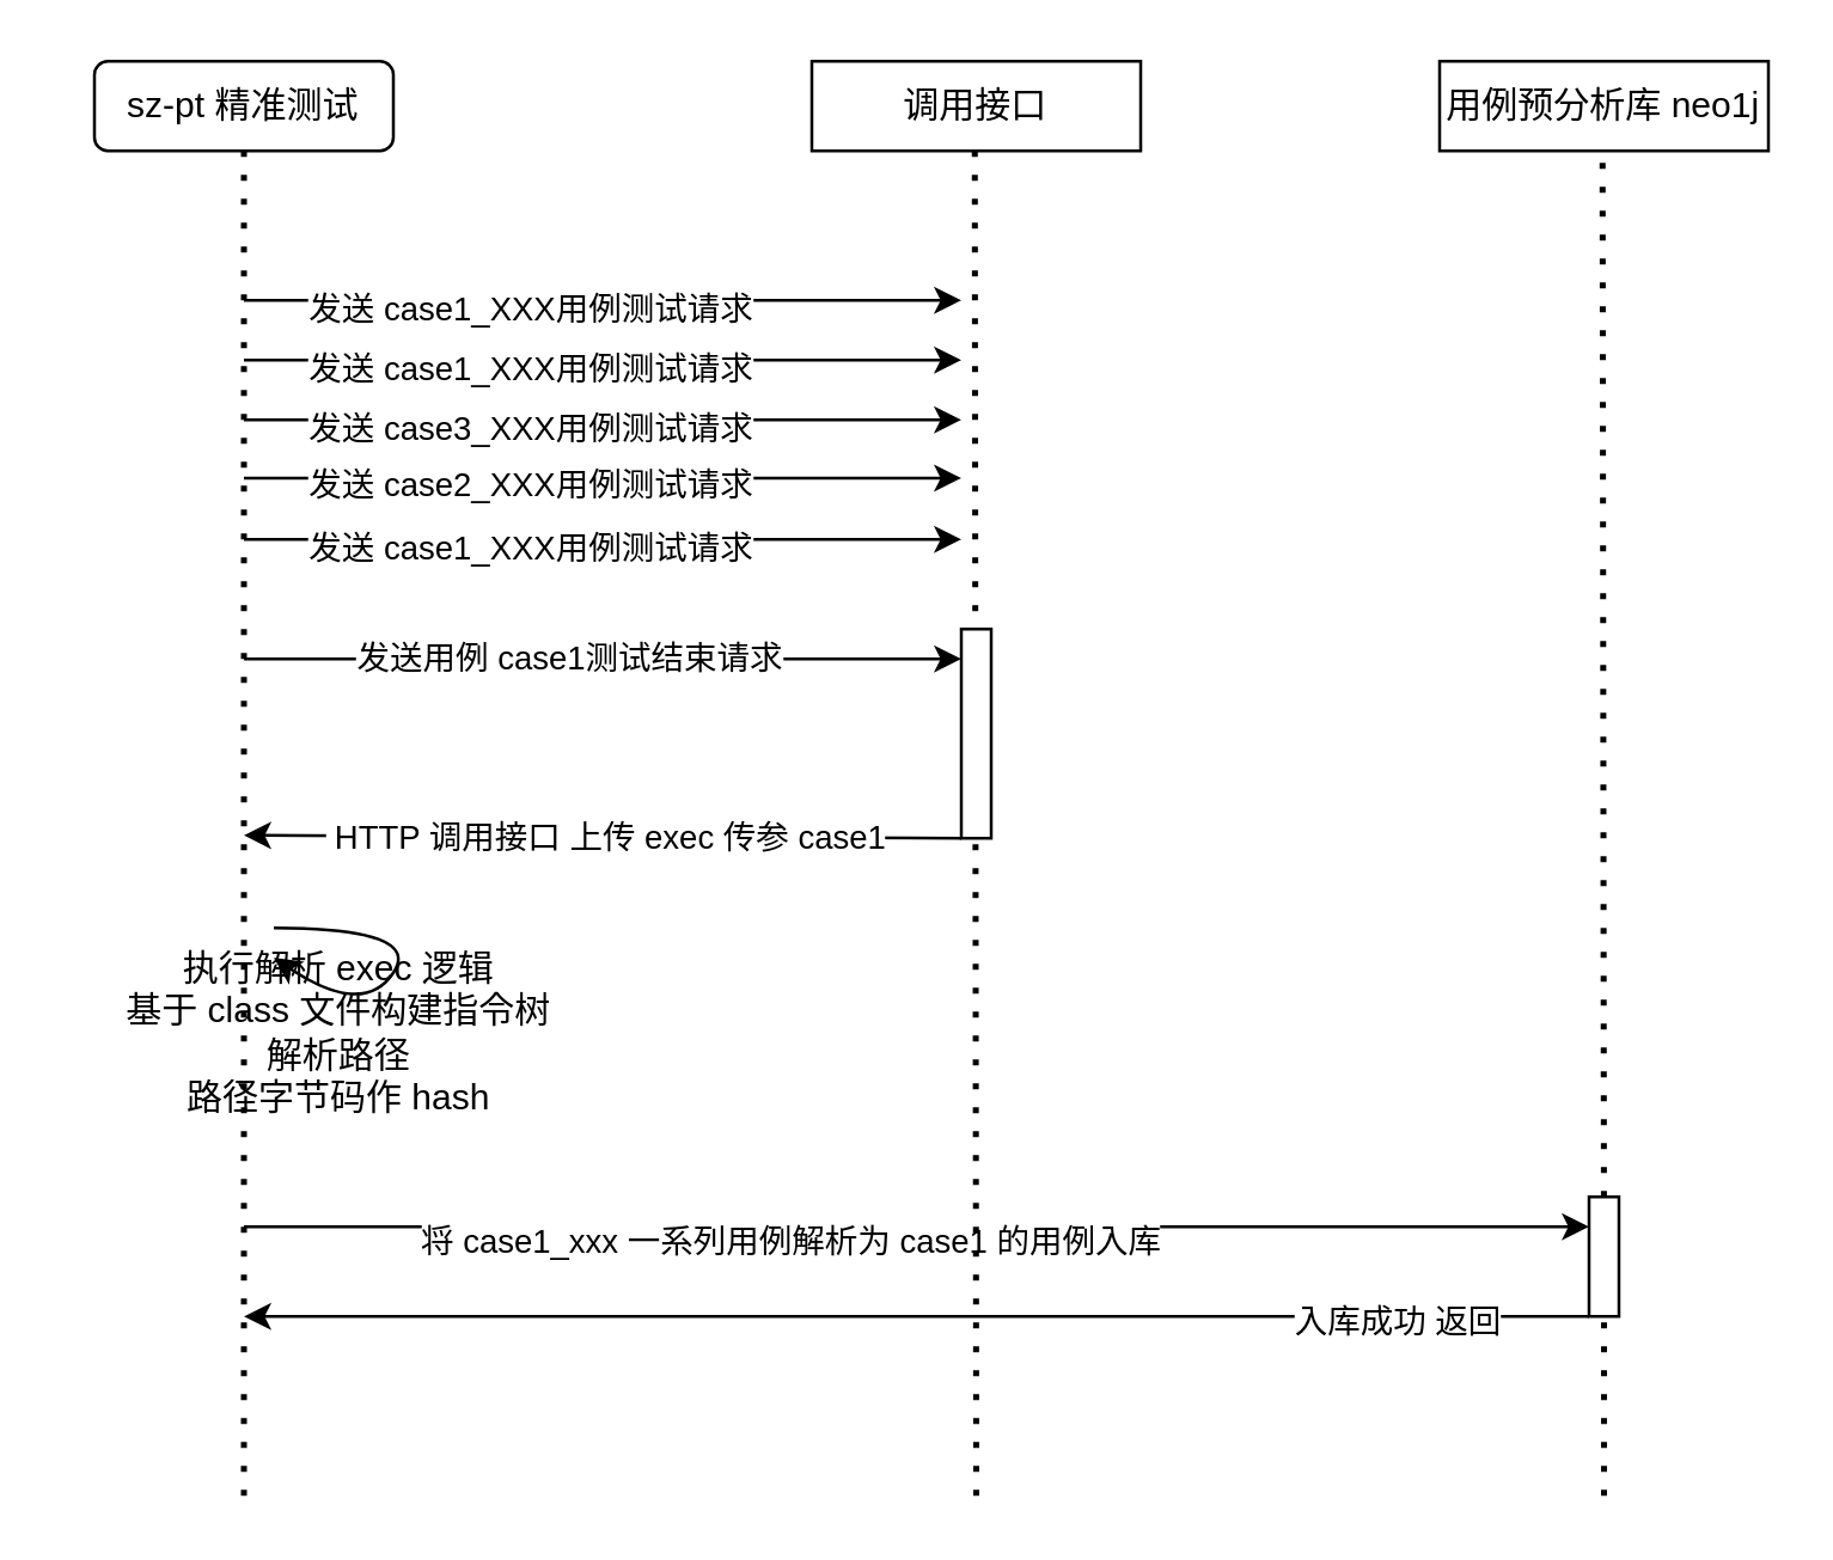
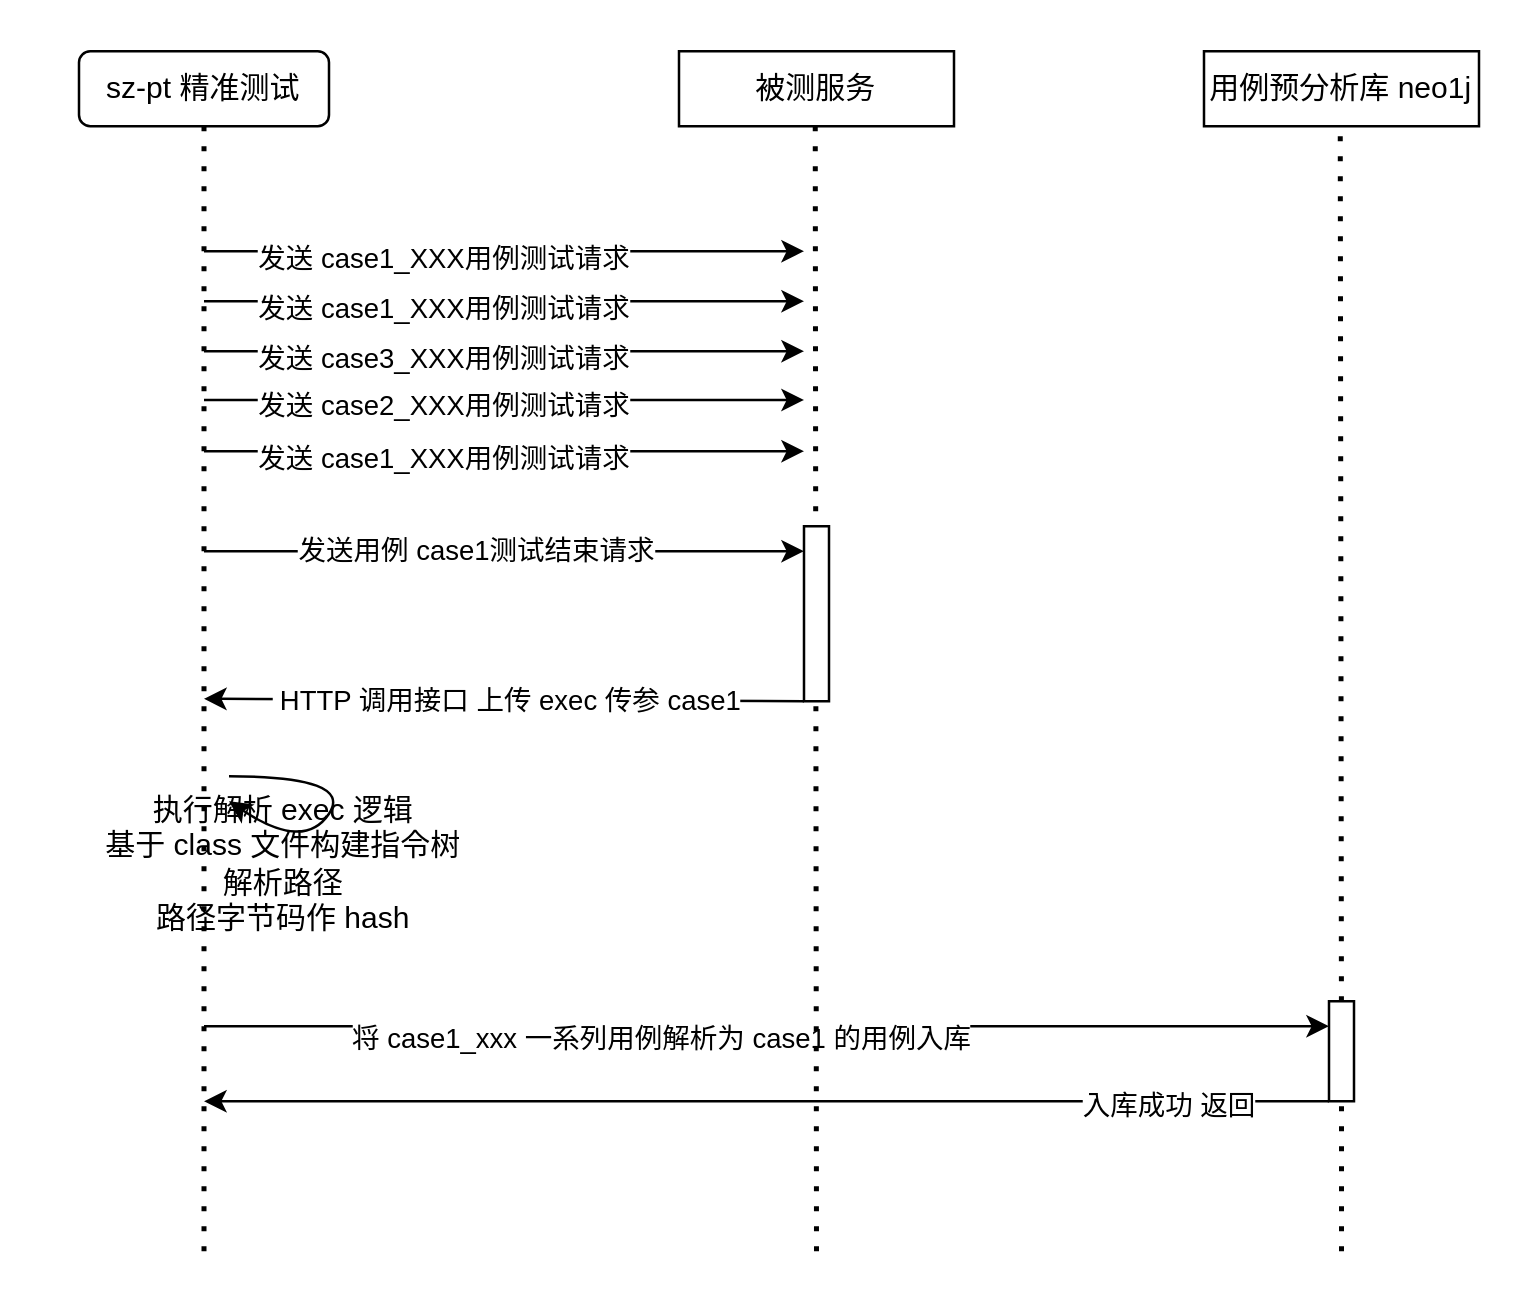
  <mxCell id="0" />
  <mxCell id="1" parent="0" />
  <mxCell id="2" value="sz-pt 精准测试" style="whiteSpace=wrap;html=1;rounded=1;" vertex="1" parent="1"><mxGeometry x="31" y="20" width="100" height="30" as="geometry" /></mxCell>
  <mxCell id="3" value="" style="endArrow=none;dashed=1;html=1;dashPattern=1 3;strokeWidth=2;rounded=0;entryX=0.5;entryY=1;entryDx=0;entryDy=0;" edge="1" parent="1" target="2"><mxGeometry width="50" height="50" relative="1" as="geometry"><mxPoint x="81" y="500" as="sourcePoint" /><mxPoint x="281" y="210" as="targetPoint" /></mxGeometry></mxCell>
- <mxCell id="4" value="调用接口" style="rounded=0;whiteSpace=wrap;html=1;" vertex="1" parent="1"><mxGeometry x="271" y="20" width="110" height="30" as="geometry" /></mxCell>
+ <mxCell id="4" value="被测服务" style="rounded=0;whiteSpace=wrap;html=1;" vertex="1" parent="1"><mxGeometry x="271" y="20" width="110" height="30" as="geometry" /></mxCell>
  <mxCell id="5" value="" style="endArrow=classic;html=1;rounded=0;entryX=0;entryY=0.071;entryDx=0;entryDy=0;entryPerimeter=0;" edge="1" parent="1"><mxGeometry width="50" height="50" relative="1" as="geometry"><mxPoint x="81" y="120" as="sourcePoint" /><mxPoint x="321" y="120" as="targetPoint" /></mxGeometry></mxCell>
  <mxCell id="6" value="发送 case1_XXX用例测试请求" style="edgeLabel;html=1;align=center;verticalAlign=middle;resizable=0;points=[];" vertex="1" connectable="0" parent="5"><mxGeometry x="-0.208" y="-2" relative="1" as="geometry"><mxPoint as="offset" /></mxGeometry></mxCell>
  <mxCell id="7" value="" style="endArrow=classic;html=1;rounded=0;entryX=0;entryY=0.071;entryDx=0;entryDy=0;entryPerimeter=0;" edge="1" parent="1"><mxGeometry width="50" height="50" relative="1" as="geometry"><mxPoint x="81" y="140" as="sourcePoint" /><mxPoint x="321" y="140" as="targetPoint" /></mxGeometry></mxCell>
  <mxCell id="8" value="发送 case3_XXX用例测试请求" style="edgeLabel;html=1;align=center;verticalAlign=middle;resizable=0;points=[];" vertex="1" connectable="0" parent="7"><mxGeometry x="-0.208" y="-2" relative="1" as="geometry"><mxPoint as="offset" /></mxGeometry></mxCell>
  <mxCell id="9" value="" style="endArrow=classic;html=1;rounded=0;entryX=0;entryY=0;entryDx=0;entryDy=0;" edge="1" parent="1"><mxGeometry width="50" height="50" relative="1" as="geometry"><mxPoint x="81" y="220" as="sourcePoint" /><mxPoint x="321" y="220" as="targetPoint" /></mxGeometry></mxCell>
  <mxCell id="10" value="发送用例 case1测试结束请求" style="edgeLabel;html=1;align=center;verticalAlign=middle;resizable=0;points=[];" vertex="1" connectable="0" parent="9"><mxGeometry x="-0.104" y="1" relative="1" as="geometry"><mxPoint as="offset" /></mxGeometry></mxCell>
  <mxCell id="11" value="" style="endArrow=classic;html=1;rounded=0;exitX=0;exitY=1;exitDx=0;exitDy=0;" edge="1" parent="1" source="26"><mxGeometry width="50" height="50" relative="1" as="geometry"><mxPoint x="311" y="279" as="sourcePoint" /><mxPoint x="81" y="279" as="targetPoint" /></mxGeometry></mxCell>
  <mxCell id="12" value="&amp;nbsp;HTTP 调用接口 上传 exec 传参 case1" style="edgeLabel;html=1;align=center;verticalAlign=middle;resizable=0;points=[];" vertex="1" connectable="0" parent="11"><mxGeometry relative="1" as="geometry"><mxPoint as="offset" /></mxGeometry></mxCell>
  <mxCell id="13" value="&lt;span style=&quot;color: rgba(0, 0, 0, 0); font-family: monospace; font-size: 0px; text-align: start; background-color: rgb(236, 236, 236);&quot;&gt;%3CmxGraphModel%3E%3Croot%3E%3CmxCell%20id%3D%220%22%2F%3E%3CmxCell%20id%3D%221%22%20parent%3D%220%22%2F%3E%3CmxCell%20id%3D%222%22%20value%3D%22%22%20style%3D%22endArrow%3Dclassic%3Bhtml%3D1%3Brounded%3D0%3Bcurved%3D1%3B%22%20edge%3D%221%22%20parent%3D%221%22%3E%3CmxGeometry%20width%3D%2250%22%20height%3D%2250%22%20relative%3D%221%22%20as%3D%22geometry%22%3E%3CmxPoint%20x%3D%22500%22%20y%3D%22340%22%20as%3D%22sourcePoint%22%2F%3E%3CmxPoint%20x%3D%22500%22%20y%3D%22350%22%20as%3D%22targetPoint%22%2F%3E%3CArray%20as%3D%22points%22%3E%3CmxPoint%20x%3D%22550%22%20y%3D%22340%22%2F%3E%3CmxPoint%20x%3D%22530%22%20y%3D%22370%22%2F%3E%3C%2FArray%3E%3C%2FmxGeometry%3E%3C%2FmxCell%3E%3C%2Froot%3E%3C%2FmxGraphModel%3E&lt;/span&gt;" style="endArrow=classic;html=1;rounded=0;curved=1;" edge="1" parent="1"><mxGeometry x="-0.345" y="50" width="50" height="50" relative="1" as="geometry"><mxPoint x="91" y="310" as="sourcePoint" /><mxPoint x="91" y="320" as="targetPoint" /><Array as="points"><mxPoint x="141" y="310" /><mxPoint x="121" y="340" /></Array><mxPoint as="offset" /></mxGeometry></mxCell>
  <mxCell id="14" value="执行解析 exec 逻辑&lt;br&gt;基于 class 文件构建指令树&lt;br&gt;解析路径&lt;br&gt;路径字节码作 hash" style="text;html=1;align=center;verticalAlign=middle;whiteSpace=wrap;rounded=0;" vertex="1" parent="1"><mxGeometry x="20" y="325" width="186" height="40" as="geometry" /></mxCell>
  <mxCell id="15" value="用例预分析库 neo1j" style="rounded=0;whiteSpace=wrap;html=1;" vertex="1" parent="1"><mxGeometry x="481" y="20" width="110" height="30" as="geometry" /></mxCell>
  <mxCell id="16" value="" style="endArrow=classic;html=1;rounded=0;entryX=0;entryY=0.071;entryDx=0;entryDy=0;entryPerimeter=0;" edge="1" parent="1"><mxGeometry width="50" height="50" relative="1" as="geometry"><mxPoint x="81" y="100" as="sourcePoint" /><mxPoint x="321" y="100" as="targetPoint" /></mxGeometry></mxCell>
  <mxCell id="17" value="发送 case1_XXX用例测试请求" style="edgeLabel;html=1;align=center;verticalAlign=middle;resizable=0;points=[];" vertex="1" connectable="0" parent="16"><mxGeometry x="-0.208" y="-2" relative="1" as="geometry"><mxPoint as="offset" /></mxGeometry></mxCell>
  <mxCell id="18" value="" style="endArrow=classic;html=1;rounded=0;entryX=0;entryY=0.071;entryDx=0;entryDy=0;entryPerimeter=0;" edge="1" parent="1"><mxGeometry width="50" height="50" relative="1" as="geometry"><mxPoint x="81" y="159.5" as="sourcePoint" /><mxPoint x="321" y="159.5" as="targetPoint" /></mxGeometry></mxCell>
  <mxCell id="19" value="发送 case2_XXX用例测试请求" style="edgeLabel;html=1;align=center;verticalAlign=middle;resizable=0;points=[];" vertex="1" connectable="0" parent="18"><mxGeometry x="-0.208" y="-2" relative="1" as="geometry"><mxPoint as="offset" /></mxGeometry></mxCell>
  <mxCell id="20" value="" style="endArrow=classic;html=1;rounded=0;entryX=0;entryY=0.071;entryDx=0;entryDy=0;entryPerimeter=0;" edge="1" parent="1"><mxGeometry width="50" height="50" relative="1" as="geometry"><mxPoint x="81" y="180" as="sourcePoint" /><mxPoint x="321" y="180" as="targetPoint" /></mxGeometry></mxCell>
  <mxCell id="21" value="发送 case1_XXX用例测试请求" style="edgeLabel;html=1;align=center;verticalAlign=middle;resizable=0;points=[];" vertex="1" connectable="0" parent="20"><mxGeometry x="-0.208" y="-2" relative="1" as="geometry"><mxPoint as="offset" /></mxGeometry></mxCell>
  <mxCell id="22" value="" style="endArrow=classic;html=1;rounded=0;entryX=0;entryY=0.25;entryDx=0;entryDy=0;" edge="1" parent="1" target="28"><mxGeometry width="50" height="50" relative="1" as="geometry"><mxPoint x="81" y="410" as="sourcePoint" /><mxPoint x="521" y="410" as="targetPoint" /></mxGeometry></mxCell>
  <mxCell id="23" value="将 case1_xxx 一系列用例解析为 case1 的用例入库" style="edgeLabel;html=1;align=center;verticalAlign=middle;resizable=0;points=[];" vertex="1" connectable="0" parent="22"><mxGeometry x="-0.191" y="-4" relative="1" as="geometry"><mxPoint as="offset" /></mxGeometry></mxCell>
  <mxCell id="24" value="" style="endArrow=none;dashed=1;html=1;dashPattern=1 3;strokeWidth=2;rounded=0;entryX=0.5;entryY=1;entryDx=0;entryDy=0;" edge="1" parent="1" source="28"><mxGeometry width="50" height="50" relative="1" as="geometry"><mxPoint x="535.5" y="460" as="sourcePoint" /><mxPoint x="535.5" y="50" as="targetPoint" /></mxGeometry></mxCell>
  <mxCell id="25" value="" style="endArrow=none;dashed=1;html=1;dashPattern=1 3;strokeWidth=2;rounded=0;entryX=0.5;entryY=1;entryDx=0;entryDy=0;" edge="1" parent="1"><mxGeometry width="50" height="50" relative="1" as="geometry"><mxPoint x="326" y="500" as="sourcePoint" /><mxPoint x="325.5" y="50" as="targetPoint" /></mxGeometry></mxCell>
  <mxCell id="26" value="" style="rounded=0;whiteSpace=wrap;html=1;" vertex="1" parent="1"><mxGeometry x="321" y="210" width="10" height="70" as="geometry" /></mxCell>
  <mxCell id="27" value="" style="endArrow=none;dashed=1;html=1;dashPattern=1 3;strokeWidth=2;rounded=0;entryX=0.5;entryY=1;entryDx=0;entryDy=0;" edge="1" parent="1" target="28"><mxGeometry width="50" height="50" relative="1" as="geometry"><mxPoint x="536" y="500" as="sourcePoint" /><mxPoint x="535.5" y="50" as="targetPoint" /></mxGeometry></mxCell>
  <mxCell id="28" value="" style="rounded=0;whiteSpace=wrap;html=1;" vertex="1" parent="1"><mxGeometry x="531" y="400" width="10" height="40" as="geometry" /></mxCell>
  <mxCell id="29" value="" style="endArrow=classic;html=1;rounded=0;exitX=0;exitY=1;exitDx=0;exitDy=0;" edge="1" parent="1" source="28"><mxGeometry width="50" height="50" relative="1" as="geometry"><mxPoint x="521" y="440" as="sourcePoint" /><mxPoint x="81" y="440" as="targetPoint" /></mxGeometry></mxCell>
  <mxCell id="30" value="入库成功 返回" style="edgeLabel;html=1;align=center;verticalAlign=middle;resizable=0;points=[];" vertex="1" connectable="0" parent="29"><mxGeometry x="-0.711" y="1" relative="1" as="geometry"><mxPoint as="offset" /></mxGeometry></mxCell>
